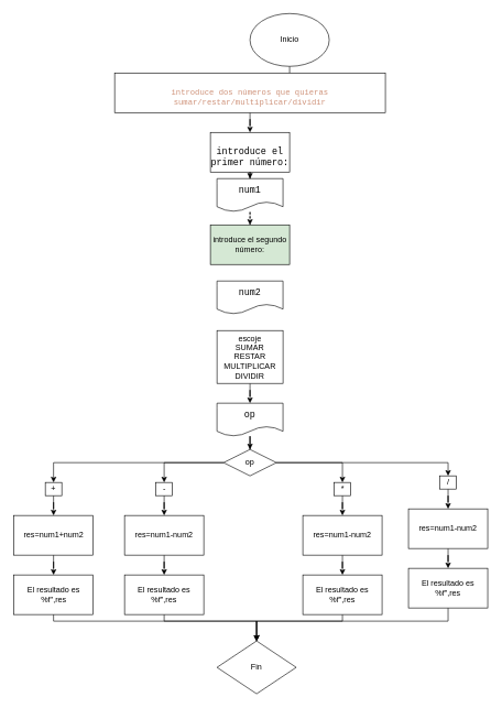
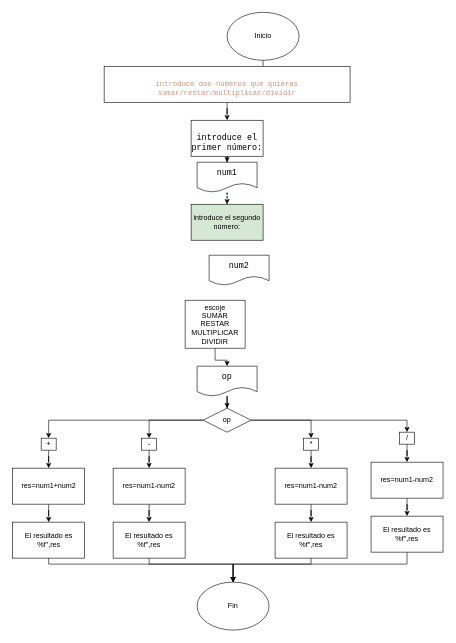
  <mxCell id="0" />
  <mxCell id="1" parent="0" />
  <mxCell id="2" value="" style="edgeStyle=orthogonalEdgeStyle;rounded=0;orthogonalLoop=1;jettySize=auto;html=1;" edge="1" parent="1" source="3" target="5"><mxGeometry relative="1" as="geometry" /></mxCell>
  <mxCell id="3" value="Inicio" style="ellipse;whiteSpace=wrap;html=1;" vertex="1" parent="1"><mxGeometry x="378" y="20" width="120" height="80" as="geometry" /></mxCell>
  <mxCell id="4" value="" style="edgeStyle=orthogonalEdgeStyle;rounded=0;orthogonalLoop=1;jettySize=auto;html=1;fontFamily=Helvetica;fontSize=12;fontColor=default;" edge="1" parent="1" source="5" target="7"><mxGeometry relative="1" as="geometry" /></mxCell>
  <mxCell id="5" value="&lt;br&gt;&lt;div style=&quot;color: rgb(204, 204, 204); background-color: rgb(31, 31, 31); font-family: Consolas, &amp;quot;Courier New&amp;quot;, monospace; font-weight: normal; font-size: 14px; line-height: 19px;&quot;&gt;&lt;div&gt;&lt;/div&gt;&lt;/div&gt;&lt;font face=&quot;Consolas, Courier New, monospace&quot; color=&quot;#ce9178&quot;&gt;introduce dos números que quieras sumar/restar/multiplicar/dividir&lt;/font&gt;&lt;br&gt;" style="whiteSpace=wrap;html=1;" vertex="1" parent="1"><mxGeometry x="173" y="110" width="410" height="60" as="geometry" /></mxCell>
  <mxCell id="6" value="" style="edgeStyle=orthogonalEdgeStyle;rounded=0;orthogonalLoop=1;jettySize=auto;html=1;fontFamily=Helvetica;fontSize=12;fontColor=default;" edge="1" parent="1" source="7" target="9"><mxGeometry relative="1" as="geometry" /></mxCell>
  <mxCell id="7" value="&lt;br&gt;&lt;span style=&quot;font-family: Consolas, &amp;quot;Courier New&amp;quot;, monospace; font-size: 14px; font-style: normal; font-variant-ligatures: normal; font-variant-caps: normal; font-weight: 400; letter-spacing: normal; orphans: 2; text-align: center; text-indent: 0px; text-transform: none; widows: 2; word-spacing: 0px; -webkit-text-stroke-width: 0px; text-decoration-thickness: initial; text-decoration-style: initial; text-decoration-color: initial; float: none; display: inline !important;&quot;&gt;introduce el primer número:&lt;/span&gt;&lt;br&gt;" style="whiteSpace=wrap;html=1;" vertex="1" parent="1"><mxGeometry x="318" y="200" width="120" height="60" as="geometry" /></mxCell>
  <mxCell id="8" style="edgeStyle=orthogonalEdgeStyle;rounded=0;orthogonalLoop=1;jettySize=auto;html=1;fontFamily=Helvetica;fontSize=12;fontColor=default;dashed=1;" edge="1" parent="1" source="9" target="10"><mxGeometry relative="1" as="geometry" /></mxCell>
  <mxCell id="9" value="&lt;div style=&quot;font-family: Consolas, &amp;quot;Courier New&amp;quot;, monospace; font-size: 14px; line-height: 19px;&quot;&gt;num1&lt;/div&gt;" style="shape=document;whiteSpace=wrap;html=1;boundedLbl=1;" vertex="1" parent="1"><mxGeometry x="328" y="270" width="100" height="50" as="geometry" /></mxCell>
  <mxCell id="10" value="introduce el segundo número:" style="whiteSpace=wrap;html=1;fillColor=#d5e8d4;" vertex="1" parent="1"><mxGeometry x="318" y="340" width="120" height="60" as="geometry" /></mxCell>
- <mxCell id="11" value="&lt;div style=&quot;font-family: Consolas, &amp;quot;Courier New&amp;quot;, monospace; font-size: 14px; line-height: 19px;&quot;&gt;num2&lt;/div&gt;" style="shape=document;whiteSpace=wrap;html=1;boundedLbl=1;" vertex="1" parent="1"><mxGeometry x="328" y="425" width="100" height="50" as="geometry" /></mxCell>
+ <mxCell id="11" value="&lt;div style=&quot;font-family: Consolas, &amp;quot;Courier New&amp;quot;, monospace; font-size: 14px; line-height: 19px;&quot;&gt;num2&lt;/div&gt;" style="shape=document;whiteSpace=wrap;html=1;boundedLbl=1;" vertex="1" parent="1"><mxGeometry x="348" y="425" width="100" height="50" as="geometry" /></mxCell>
  <mxCell id="12" style="edgeStyle=orthogonalEdgeStyle;rounded=0;orthogonalLoop=1;jettySize=auto;html=1;fontFamily=Helvetica;fontSize=12;fontColor=default;" edge="1" parent="1" source="13" target="15"><mxGeometry relative="1" as="geometry" /></mxCell>
- <mxCell id="13" value="&lt;div&gt;escoje&lt;/div&gt;&lt;div&gt;SUMAR&lt;/div&gt;&lt;div&gt;RESTAR&lt;/div&gt;&lt;div&gt;&lt;span style=&quot;background-color: initial;&quot;&gt;MULTIPLICAR&lt;/span&gt;&lt;/div&gt;&lt;div&gt;DIVIDIR&lt;/div&gt;" style="whiteSpace=wrap;html=1;" vertex="1" parent="1"><mxGeometry x="328" y="500" width="100" height="80" as="geometry" /></mxCell>
+ <mxCell id="13" value="&lt;div&gt;escoje&lt;/div&gt;&lt;div&gt;SUMAR&lt;/div&gt;&lt;div&gt;RESTAR&lt;/div&gt;&lt;div&gt;&lt;span style=&quot;background-color: initial;&quot;&gt;MULTIPLICAR&lt;/span&gt;&lt;/div&gt;&lt;div&gt;DIVIDIR&lt;/div&gt;" style="whiteSpace=wrap;html=1;" vertex="1" parent="1"><mxGeometry x="308" y="500" width="100" height="80" as="geometry" /></mxCell>
  <mxCell id="14" value="" style="edgeStyle=orthogonalEdgeStyle;rounded=0;orthogonalLoop=1;jettySize=auto;html=1;fontFamily=Helvetica;fontSize=12;fontColor=default;" edge="1" parent="1" source="15" target="20"><mxGeometry relative="1" as="geometry" /></mxCell>
  <mxCell id="15" value="&lt;div style=&quot;font-family: Consolas, &amp;quot;Courier New&amp;quot;, monospace; font-size: 14px; line-height: 19px;&quot;&gt;op&lt;/div&gt;" style="shape=document;whiteSpace=wrap;html=1;boundedLbl=1;" vertex="1" parent="1"><mxGeometry x="328" y="610" width="100" height="50" as="geometry" /></mxCell>
  <mxCell id="16" value="" style="edgeStyle=orthogonalEdgeStyle;rounded=0;orthogonalLoop=1;jettySize=auto;html=1;fontFamily=Helvetica;fontSize=12;fontColor=default;" edge="1" parent="1" source="20" target="22"><mxGeometry relative="1" as="geometry" /></mxCell>
  <mxCell id="17" style="edgeStyle=orthogonalEdgeStyle;rounded=0;orthogonalLoop=1;jettySize=auto;html=1;entryX=0.5;entryY=0;entryDx=0;entryDy=0;fontFamily=Helvetica;fontSize=12;fontColor=default;" edge="1" parent="1" source="20" target="28"><mxGeometry relative="1" as="geometry" /></mxCell>
  <mxCell id="18" style="edgeStyle=orthogonalEdgeStyle;rounded=0;orthogonalLoop=1;jettySize=auto;html=1;entryX=0.5;entryY=0;entryDx=0;entryDy=0;fontFamily=Helvetica;fontSize=12;fontColor=default;" edge="1" parent="1" source="20" target="34"><mxGeometry relative="1" as="geometry" /></mxCell>
  <mxCell id="19" style="edgeStyle=orthogonalEdgeStyle;rounded=0;orthogonalLoop=1;jettySize=auto;html=1;entryX=0.5;entryY=0;entryDx=0;entryDy=0;fontFamily=Helvetica;fontSize=12;fontColor=default;" edge="1" parent="1" source="20" target="40"><mxGeometry relative="1" as="geometry" /></mxCell>
  <mxCell id="20" value="op" style="rhombus;whiteSpace=wrap;html=1;" vertex="1" parent="1"><mxGeometry x="338" y="680" width="80" height="40" as="geometry" /></mxCell>
  <mxCell id="21" style="edgeStyle=orthogonalEdgeStyle;rounded=0;orthogonalLoop=1;jettySize=auto;html=1;fontFamily=Helvetica;fontSize=12;fontColor=default;" edge="1" parent="1" source="22" target="24"><mxGeometry relative="1" as="geometry" /></mxCell>
  <mxCell id="22" value="+" style="whiteSpace=wrap;html=1;" vertex="1" parent="1"><mxGeometry x="68" y="730" width="25" height="20" as="geometry" /></mxCell>
  <mxCell id="23" style="edgeStyle=orthogonalEdgeStyle;rounded=0;orthogonalLoop=1;jettySize=auto;html=1;fontFamily=Helvetica;fontSize=12;fontColor=default;" edge="1" parent="1" source="24" target="26"><mxGeometry relative="1" as="geometry" /></mxCell>
  <mxCell id="24" value="res=num1+num2" style="whiteSpace=wrap;html=1;" vertex="1" parent="1"><mxGeometry x="20.5" y="780" width="120" height="60" as="geometry" /></mxCell>
  <mxCell id="25" style="edgeStyle=orthogonalEdgeStyle;rounded=0;orthogonalLoop=1;jettySize=auto;html=1;entryX=0.5;entryY=0;entryDx=0;entryDy=0;fontFamily=Helvetica;fontSize=12;fontColor=default;" edge="1" parent="1" source="26" target="45"><mxGeometry relative="1" as="geometry"><Array as="points"><mxPoint x="81" y="940" /><mxPoint x="388" y="940" /></Array></mxGeometry></mxCell>
  <mxCell id="26" value="El resultado es %f&quot;,res" style="whiteSpace=wrap;html=1;" vertex="1" parent="1"><mxGeometry x="20.5" y="870" width="120" height="60" as="geometry" /></mxCell>
  <mxCell id="27" style="edgeStyle=orthogonalEdgeStyle;rounded=0;orthogonalLoop=1;jettySize=auto;html=1;fontFamily=Helvetica;fontSize=12;fontColor=default;" edge="1" parent="1" source="28" target="30"><mxGeometry relative="1" as="geometry" /></mxCell>
  <mxCell id="28" value="-" style="whiteSpace=wrap;html=1;" vertex="1" parent="1"><mxGeometry x="235.5" y="730" width="25" height="20" as="geometry" /></mxCell>
  <mxCell id="29" style="edgeStyle=orthogonalEdgeStyle;rounded=0;orthogonalLoop=1;jettySize=auto;html=1;fontFamily=Helvetica;fontSize=12;fontColor=default;" edge="1" parent="1" source="30" target="32"><mxGeometry relative="1" as="geometry" /></mxCell>
  <mxCell id="30" value="res=num1-num2" style="whiteSpace=wrap;html=1;" vertex="1" parent="1"><mxGeometry x="188" y="780" width="120" height="60" as="geometry" /></mxCell>
  <mxCell id="31" style="edgeStyle=orthogonalEdgeStyle;rounded=0;orthogonalLoop=1;jettySize=auto;html=1;entryX=0.5;entryY=0;entryDx=0;entryDy=0;fontFamily=Helvetica;fontSize=12;fontColor=default;" edge="1" parent="1" source="32" target="45"><mxGeometry relative="1" as="geometry"><Array as="points"><mxPoint x="248" y="940" /><mxPoint x="388" y="940" /></Array></mxGeometry></mxCell>
  <mxCell id="32" value="El resultado es %f&quot;,res" style="whiteSpace=wrap;html=1;" vertex="1" parent="1"><mxGeometry x="188" y="870" width="120" height="60" as="geometry" /></mxCell>
  <mxCell id="33" style="edgeStyle=orthogonalEdgeStyle;rounded=0;orthogonalLoop=1;jettySize=auto;html=1;fontFamily=Helvetica;fontSize=12;fontColor=default;" edge="1" parent="1" source="34" target="36"><mxGeometry relative="1" as="geometry" /></mxCell>
  <mxCell id="34" value="*" style="whiteSpace=wrap;html=1;" vertex="1" parent="1"><mxGeometry x="505.5" y="730" width="25" height="20" as="geometry" /></mxCell>
  <mxCell id="35" style="edgeStyle=orthogonalEdgeStyle;rounded=0;orthogonalLoop=1;jettySize=auto;html=1;fontFamily=Helvetica;fontSize=12;fontColor=default;" edge="1" parent="1" source="36" target="38"><mxGeometry relative="1" as="geometry" /></mxCell>
  <mxCell id="36" value="res=num1-num2" style="whiteSpace=wrap;html=1;" vertex="1" parent="1"><mxGeometry x="458" y="780" width="120" height="60" as="geometry" /></mxCell>
  <mxCell id="37" style="edgeStyle=orthogonalEdgeStyle;rounded=0;orthogonalLoop=1;jettySize=auto;html=1;entryX=0.5;entryY=0;entryDx=0;entryDy=0;fontFamily=Helvetica;fontSize=12;fontColor=default;" edge="1" parent="1" source="38" target="45"><mxGeometry relative="1" as="geometry"><Array as="points"><mxPoint x="518" y="940" /><mxPoint x="388" y="940" /></Array></mxGeometry></mxCell>
  <mxCell id="38" value="El resultado es %f&quot;,res" style="whiteSpace=wrap;html=1;" vertex="1" parent="1"><mxGeometry x="458" y="870" width="120" height="60" as="geometry" /></mxCell>
  <mxCell id="39" style="edgeStyle=orthogonalEdgeStyle;rounded=0;orthogonalLoop=1;jettySize=auto;html=1;fontFamily=Helvetica;fontSize=12;fontColor=default;" edge="1" parent="1" source="40" target="42"><mxGeometry relative="1" as="geometry" /></mxCell>
  <mxCell id="40" value="/" style="whiteSpace=wrap;html=1;" vertex="1" parent="1"><mxGeometry x="665.5" y="720" width="25" height="20" as="geometry" /></mxCell>
  <mxCell id="41" style="edgeStyle=orthogonalEdgeStyle;rounded=0;orthogonalLoop=1;jettySize=auto;html=1;fontFamily=Helvetica;fontSize=12;fontColor=default;" edge="1" parent="1" source="42" target="44"><mxGeometry relative="1" as="geometry" /></mxCell>
  <mxCell id="42" value="res=num1-num2" style="whiteSpace=wrap;html=1;" vertex="1" parent="1"><mxGeometry x="618" y="770" width="120" height="60" as="geometry" /></mxCell>
  <mxCell id="43" style="edgeStyle=orthogonalEdgeStyle;rounded=0;orthogonalLoop=1;jettySize=auto;html=1;entryX=0.5;entryY=0;entryDx=0;entryDy=0;fontFamily=Helvetica;fontSize=12;fontColor=default;" edge="1" parent="1" source="44" target="45"><mxGeometry relative="1" as="geometry"><Array as="points"><mxPoint x="678" y="940" /><mxPoint x="388" y="940" /></Array></mxGeometry></mxCell>
  <mxCell id="44" value="El resultado es %f&quot;,res" style="whiteSpace=wrap;html=1;" vertex="1" parent="1"><mxGeometry x="618" y="860" width="120" height="60" as="geometry" /></mxCell>
- <mxCell id="45" value="Fin" style="rhombus;whiteSpace=wrap;html=1;strokeColor=default;fontFamily=Helvetica;fontSize=12;fontColor=default;fillColor=default;" vertex="1" parent="1"><mxGeometry x="328" y="970" width="120" height="80" as="geometry" /></mxCell>
+ <mxCell id="45" value="Fin" style="ellipse;whiteSpace=wrap;html=1;strokeColor=default;fontFamily=Helvetica;fontSize=12;fontColor=default;fillColor=default;" vertex="1" parent="1"><mxGeometry x="328" y="970" width="120" height="80" as="geometry" /></mxCell>
